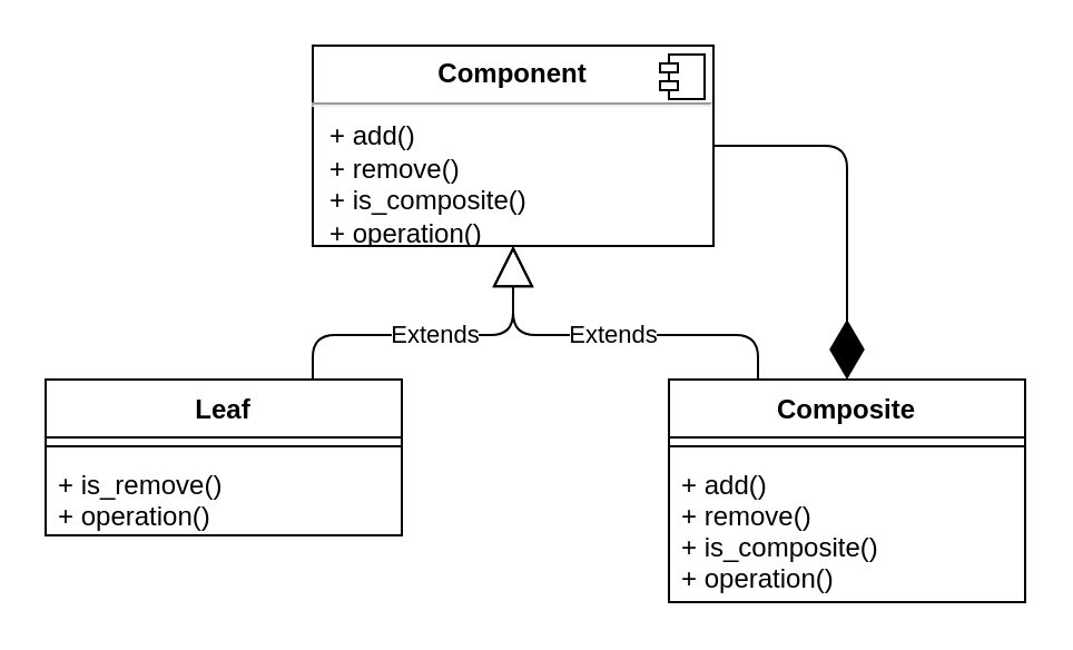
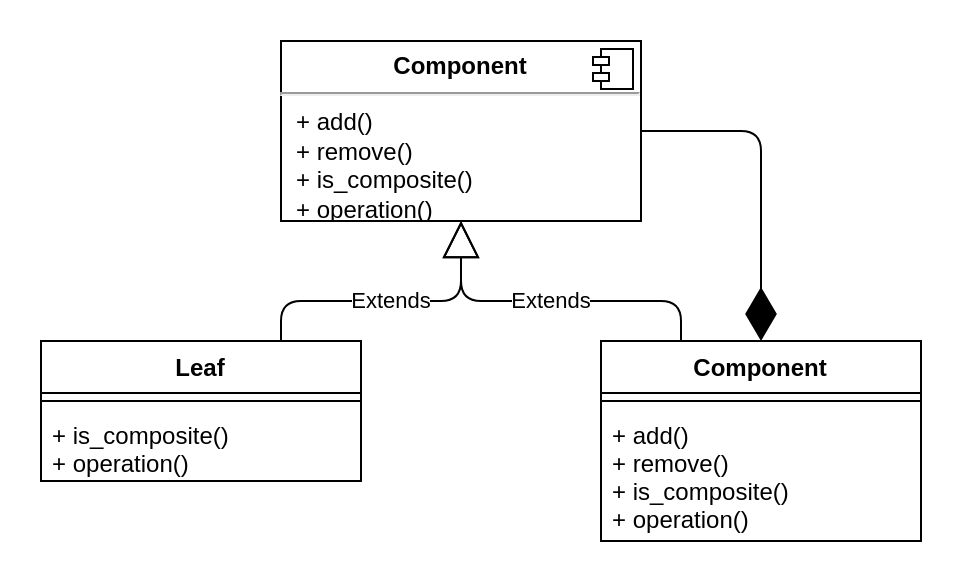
  <mxCell id="0" />
  <mxCell id="1" parent="0" />
  <mxCell id="2" style="edgeStyle=orthogonalEdgeStyle;rounded=0;orthogonalLoop=1;jettySize=auto;html=1;exitX=0.5;exitY=1;exitDx=0;exitDy=0;" edge="1" parent="1" source="3"><mxGeometry relative="1" as="geometry"><mxPoint x="230" y="110" as="targetPoint" /></mxGeometry></mxCell>
  <mxCell id="3" value="&lt;p style=&quot;margin: 0px ; margin-top: 6px ; text-align: center&quot;&gt;&lt;b&gt;Component&lt;/b&gt;&lt;/p&gt;&lt;hr&gt;&lt;p style=&quot;margin: 0px ; margin-left: 8px&quot;&gt;+ add()&lt;br&gt;+ remove()&lt;/p&gt;&lt;p style=&quot;margin: 0px ; margin-left: 8px&quot;&gt;+ is_composite()&lt;/p&gt;&lt;p style=&quot;margin: 0px ; margin-left: 8px&quot;&gt;+ operation()&lt;/p&gt;" style="align=left;overflow=fill;html=1;dropTarget=0;" vertex="1" parent="1"><mxGeometry x="140" y="20" width="180" height="90" as="geometry" /></mxCell>
  <mxCell id="4" value="" style="shape=component;jettyWidth=8;jettyHeight=4;" vertex="1" parent="3"><mxGeometry x="1" width="20" height="20" relative="1" as="geometry"><mxPoint x="-24" y="4" as="offset" /></mxGeometry></mxCell>
  <mxCell id="5" value="Leaf" style="swimlane;fontStyle=1;align=center;verticalAlign=top;childLayout=stackLayout;horizontal=1;startSize=26;horizontalStack=0;resizeParent=1;resizeParentMax=0;resizeLast=0;collapsible=1;marginBottom=0;" vertex="1" parent="1"><mxGeometry x="20" y="170" width="160" height="70" as="geometry" /></mxCell>
  <mxCell id="6" value="" style="line;strokeWidth=1;fillColor=none;align=left;verticalAlign=middle;spacingTop=-1;spacingLeft=3;spacingRight=3;rotatable=0;labelPosition=right;points=[];portConstraint=eastwest;" vertex="1" parent="5"><mxGeometry y="26" width="160" height="8" as="geometry" /></mxCell>
- <mxCell id="7" value="+ is_remove()&#10;+ operation()" style="text;strokeColor=none;fillColor=none;align=left;verticalAlign=top;spacingLeft=4;spacingRight=4;overflow=hidden;rotatable=0;points=[[0,0.5],[1,0.5]];portConstraint=eastwest;" vertex="1" parent="5"><mxGeometry y="34" width="160" height="36" as="geometry" /></mxCell>
- <mxCell id="8" value="Composite" style="swimlane;fontStyle=1;align=center;verticalAlign=top;childLayout=stackLayout;horizontal=1;startSize=26;horizontalStack=0;resizeParent=1;resizeParentMax=0;resizeLast=0;collapsible=1;marginBottom=0;" vertex="1" parent="1"><mxGeometry x="300" y="170" width="160" height="100" as="geometry" /></mxCell>
+ <mxCell id="7" value="+ is_composite()&#10;+ operation()" style="text;strokeColor=none;fillColor=none;align=left;verticalAlign=top;spacingLeft=4;spacingRight=4;overflow=hidden;rotatable=0;points=[[0,0.5],[1,0.5]];portConstraint=eastwest;" vertex="1" parent="5"><mxGeometry y="34" width="160" height="36" as="geometry" /></mxCell>
+ <mxCell id="8" value="Component" style="swimlane;fontStyle=1;align=center;verticalAlign=top;childLayout=stackLayout;horizontal=1;startSize=26;horizontalStack=0;resizeParent=1;resizeParentMax=0;resizeLast=0;collapsible=1;marginBottom=0;" vertex="1" parent="1"><mxGeometry x="300" y="170" width="160" height="100" as="geometry" /></mxCell>
  <mxCell id="9" value="" style="line;strokeWidth=1;fillColor=none;align=left;verticalAlign=middle;spacingTop=-1;spacingLeft=3;spacingRight=3;rotatable=0;labelPosition=right;points=[];portConstraint=eastwest;" vertex="1" parent="8"><mxGeometry y="26" width="160" height="8" as="geometry" /></mxCell>
  <mxCell id="10" value="+ add()&#10;+ remove()&#10;+ is_composite()&#10;+ operation()" style="text;strokeColor=none;fillColor=none;align=left;verticalAlign=top;spacingLeft=4;spacingRight=4;overflow=hidden;rotatable=0;points=[[0,0.5],[1,0.5]];portConstraint=eastwest;" vertex="1" parent="8"><mxGeometry y="34" width="160" height="66" as="geometry" /></mxCell>
  <mxCell id="11" value="" style="endArrow=diamondThin;endFill=1;endSize=24;html=1;entryX=0.5;entryY=0;entryDx=0;entryDy=0;exitX=1;exitY=0.5;exitDx=0;exitDy=0;" edge="1" parent="1" source="3" target="8"><mxGeometry width="160" relative="1" as="geometry"><mxPoint x="310" y="100" as="sourcePoint" /><mxPoint x="470" y="100" as="targetPoint" /><Array as="points"><mxPoint x="380" y="65" /></Array></mxGeometry></mxCell>
  <mxCell id="12" value="Extends" style="endArrow=block;endSize=16;endFill=0;html=1;exitX=0.75;exitY=0;exitDx=0;exitDy=0;entryX=0.5;entryY=1;entryDx=0;entryDy=0;" edge="1" parent="1" source="5" target="3"><mxGeometry width="160" relative="1" as="geometry"><mxPoint x="210" y="180" as="sourcePoint" /><mxPoint x="370" y="180" as="targetPoint" /><Array as="points"><mxPoint x="140" y="150" /><mxPoint x="230" y="150" /></Array></mxGeometry></mxCell>
  <mxCell id="13" value="Extends" style="endArrow=block;endSize=16;endFill=0;html=1;exitX=0.25;exitY=0;exitDx=0;exitDy=0;entryX=0.5;entryY=1;entryDx=0;entryDy=0;" edge="1" parent="1" source="8" target="3"><mxGeometry width="160" relative="1" as="geometry"><mxPoint x="450" y="160" as="sourcePoint" /><mxPoint x="610" y="160" as="targetPoint" /><Array as="points"><mxPoint x="340" y="150" /><mxPoint x="230" y="150" /></Array></mxGeometry></mxCell>
